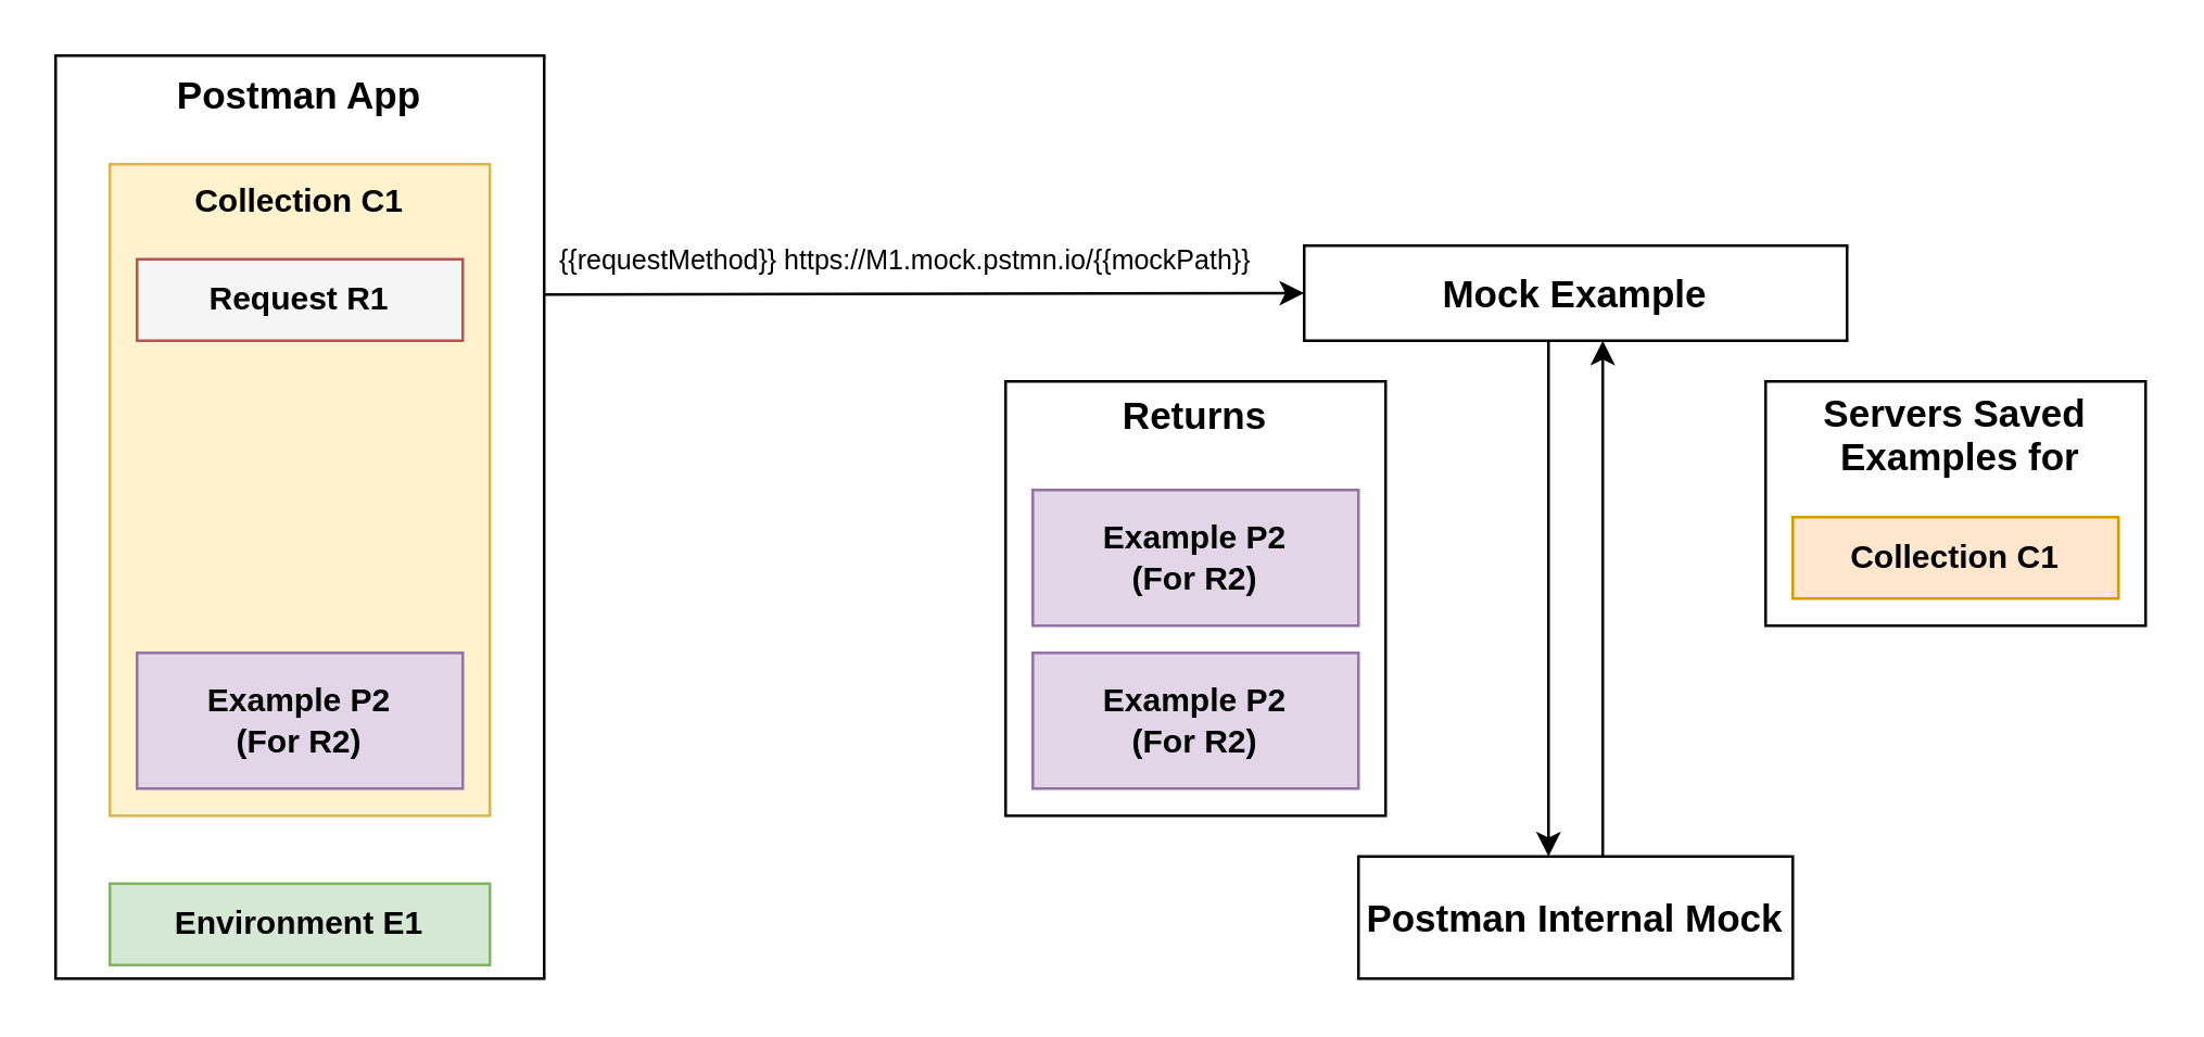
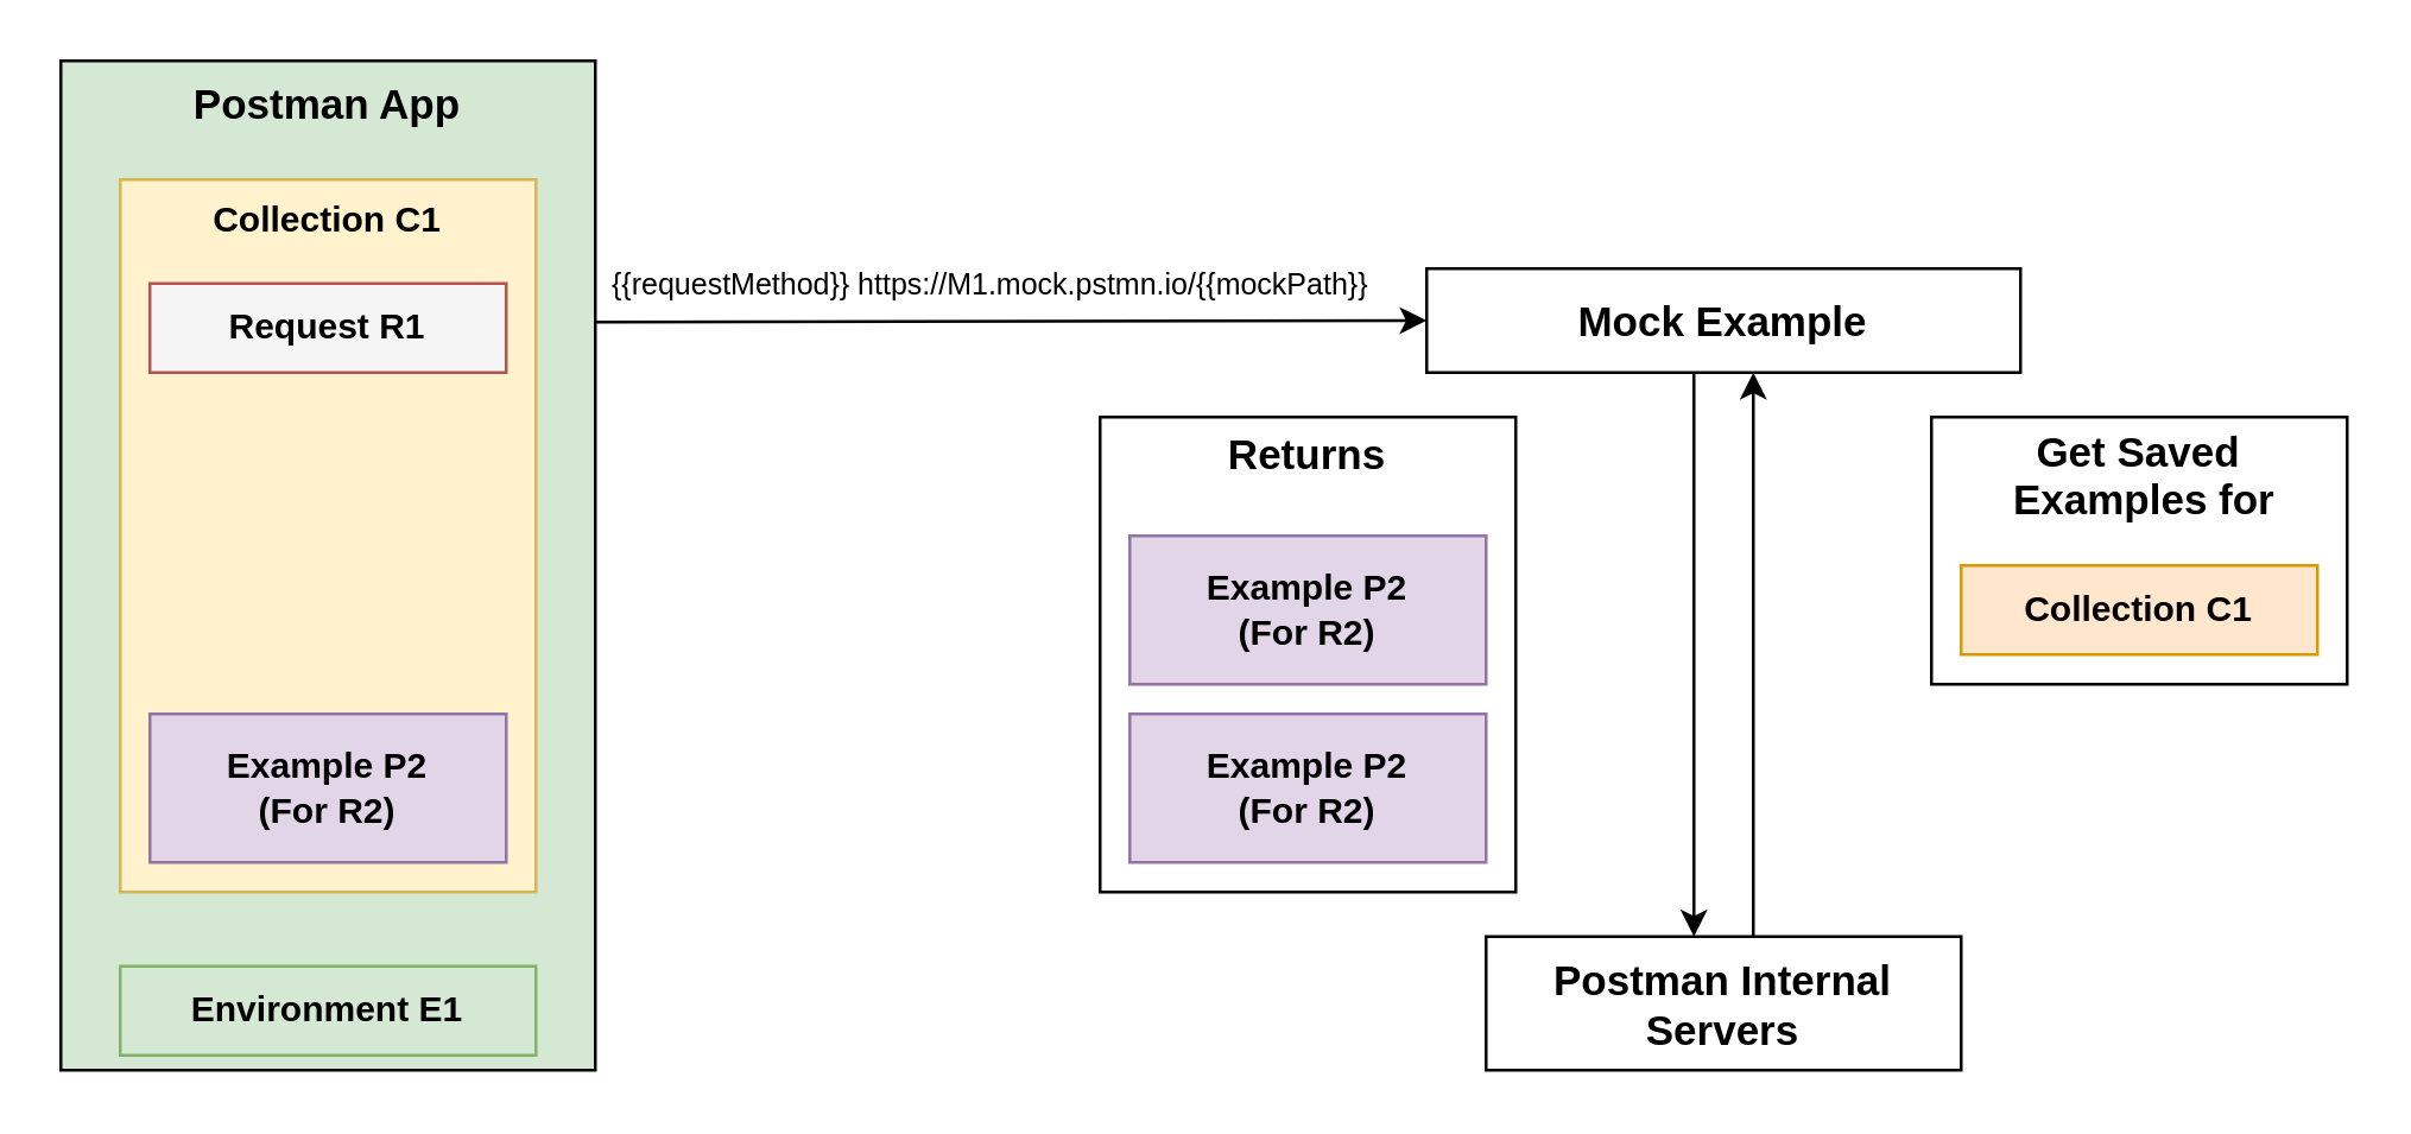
  <mxCell id="0" />
  <mxCell id="1" parent="0" />
  <mxCell id="2" style="edgeStyle=none;curved=1;rounded=0;orthogonalLoop=1;jettySize=auto;html=1;entryX=0;entryY=0.5;entryDx=0;entryDy=0;endArrow=classic;startSize=14;endSize=6;sourcePerimeterSpacing=8;targetPerimeterSpacing=8;endFill=1;" parent="1" target="8" edge="1"><mxGeometry relative="1" as="geometry"><mxPoint x="200" y="108" as="sourcePoint" /></mxGeometry></mxCell>
- <mxCell id="3" value="&lt;b&gt;&lt;font style=&quot;font-size: 14px&quot;&gt;Postman App&lt;/font&gt;&lt;/b&gt;" style="rounded=0;whiteSpace=wrap;html=1;verticalAlign=top;" parent="1" vertex="1"><mxGeometry x="20" y="20" width="180" height="340" as="geometry" /></mxCell>
+ <mxCell id="3" value="&lt;b&gt;&lt;font style=&quot;font-size: 14px&quot;&gt;Postman App&lt;/font&gt;&lt;/b&gt;" style="rounded=0;whiteSpace=wrap;html=1;verticalAlign=top;fillColor=#d5e8d4;" parent="1" vertex="1"><mxGeometry x="20" y="20" width="180" height="340" as="geometry" /></mxCell>
  <mxCell id="4" value="&lt;b&gt;Environment E1&lt;/b&gt;" style="rounded=0;whiteSpace=wrap;html=1;verticalAlign=middle;labelBackgroundColor=none;fillColor=#d5e8d4;strokeColor=#82b366;glass=0;" parent="1" vertex="1"><mxGeometry x="40" y="325" width="140" height="30" as="geometry" /></mxCell>
  <mxCell id="5" value="&lt;b&gt;Collection C1&lt;/b&gt;" style="rounded=0;whiteSpace=wrap;html=1;verticalAlign=top;fillColor=#fff2cc;strokeColor=#d6b656;" parent="1" vertex="1"><mxGeometry x="40" y="60" width="140" height="240" as="geometry" /></mxCell>
  <mxCell id="6" value="&lt;b&gt;Request R1&lt;/b&gt;" style="rounded=0;whiteSpace=wrap;html=1;verticalAlign=middle;fillColor=#f5f5f5;strokeColor=#b85450;" parent="1" vertex="1"><mxGeometry x="50" y="95" width="120" height="30" as="geometry" /></mxCell>
  <mxCell id="7" value="&lt;b&gt;Example P2&lt;br&gt;(For R2)&lt;/b&gt;" style="rounded=0;whiteSpace=wrap;html=1;verticalAlign=middle;fillColor=#e1d5e7;strokeColor=#9673a6;" parent="1" vertex="1"><mxGeometry x="50" y="240" width="120" height="50" as="geometry" /></mxCell>
  <mxCell id="8" value="&lt;font style=&quot;font-size: 14px&quot;&gt;&lt;b&gt;Mock Example&lt;/b&gt;&lt;/font&gt;" style="rounded=0;whiteSpace=wrap;html=1;glass=0;labelBackgroundColor=none;gradientColor=none;verticalAlign=middle;align=center;" parent="1" vertex="1"><mxGeometry x="480" y="90" width="200" height="35" as="geometry" /></mxCell>
- <mxCell id="9" value="&lt;b&gt;&lt;font style=&quot;font-size: 14px&quot;&gt;Postman Internal Mock&lt;/font&gt;&lt;/b&gt;" style="rounded=0;whiteSpace=wrap;html=1;hachureGap=4;pointerEvents=0;" parent="1" vertex="1"><mxGeometry x="500" y="315" width="160" height="45" as="geometry" /></mxCell>
+ <mxCell id="9" value="&lt;b&gt;&lt;font style=&quot;font-size: 14px&quot;&gt;Postman Internal Servers&lt;/font&gt;&lt;/b&gt;" style="rounded=0;whiteSpace=wrap;html=1;hachureGap=4;pointerEvents=0;" parent="1" vertex="1"><mxGeometry x="500" y="315" width="160" height="45" as="geometry" /></mxCell>
  <mxCell id="10" style="edgeStyle=orthogonalEdgeStyle;rounded=0;orthogonalLoop=1;jettySize=auto;html=1;exitX=0.5;exitY=1;exitDx=0;exitDy=0;entryX=0.5;entryY=0;entryDx=0;entryDy=0;startArrow=classic;startFill=1;endArrow=none;endFill=0;" parent="1" edge="1"><mxGeometry relative="1" as="geometry"><mxPoint x="590" y="125" as="sourcePoint" /><mxPoint x="590" y="315" as="targetPoint" /></mxGeometry></mxCell>
  <mxCell id="11" style="edgeStyle=orthogonalEdgeStyle;rounded=0;orthogonalLoop=1;jettySize=auto;html=1;exitX=0.5;exitY=1;exitDx=0;exitDy=0;entryX=0.5;entryY=0;entryDx=0;entryDy=0;endArrow=classic;endFill=1;" parent="1" edge="1"><mxGeometry relative="1" as="geometry"><mxPoint x="570" y="125" as="sourcePoint" /><mxPoint x="570" y="315" as="targetPoint" /></mxGeometry></mxCell>
  <mxCell id="12" value="" style="group" parent="1" vertex="1" connectable="0"><mxGeometry x="370" y="140" width="140" height="160" as="geometry" /></mxCell>
  <mxCell id="13" value="&lt;font style=&quot;font-size: 14px&quot;&gt;&lt;b&gt;Returns&lt;br&gt;&lt;br&gt;&lt;br&gt;&lt;br&gt;&lt;br&gt;&lt;br&gt;&lt;br&gt;&lt;br&gt;&lt;br&gt;&lt;/b&gt;&lt;/font&gt;" style="rounded=0;whiteSpace=wrap;html=1;hachureGap=4;pointerEvents=0;" parent="12" vertex="1"><mxGeometry width="140" height="160" as="geometry" /></mxCell>
  <mxCell id="14" value="&lt;b&gt;Example P2&lt;br&gt;(For R2)&lt;/b&gt;" style="rounded=0;whiteSpace=wrap;html=1;verticalAlign=middle;fillColor=#e1d5e7;strokeColor=#9673a6;" parent="12" vertex="1"><mxGeometry x="10" y="40" width="120" height="50" as="geometry" /></mxCell>
  <mxCell id="15" value="&lt;b&gt;Example P2&lt;br&gt;(For R2)&lt;/b&gt;" style="rounded=0;whiteSpace=wrap;html=1;verticalAlign=middle;fillColor=#e1d5e7;strokeColor=#9673a6;" parent="12" vertex="1"><mxGeometry x="10" y="100" width="120" height="50" as="geometry" /></mxCell>
  <mxCell id="16" value="" style="group" parent="1" vertex="1" connectable="0"><mxGeometry x="650" y="140" width="140" height="90" as="geometry" /></mxCell>
- <mxCell id="17" value="&lt;font style=&quot;font-size: 14px&quot;&gt;&lt;b&gt;Servers Saved&lt;br&gt;&amp;nbsp;Examples for&lt;br&gt;&lt;br&gt;&lt;br&gt;&lt;br&gt;&lt;/b&gt;&lt;/font&gt;" style="rounded=0;whiteSpace=wrap;html=1;hachureGap=4;pointerEvents=0;" parent="16" vertex="1"><mxGeometry width="140" height="90" as="geometry" /></mxCell>
+ <mxCell id="17" value="&lt;font style=&quot;font-size: 14px&quot;&gt;&lt;b&gt;Get Saved&lt;br&gt;&amp;nbsp;Examples for&lt;br&gt;&lt;br&gt;&lt;br&gt;&lt;br&gt;&lt;/b&gt;&lt;/font&gt;" style="rounded=0;whiteSpace=wrap;html=1;hachureGap=4;pointerEvents=0;" parent="16" vertex="1"><mxGeometry width="140" height="90" as="geometry" /></mxCell>
  <mxCell id="18" value="&lt;b&gt;Collection C1&lt;/b&gt;" style="rounded=0;whiteSpace=wrap;html=1;verticalAlign=middle;fillColor=#ffe6cc;strokeColor=#d79b00;" parent="16" vertex="1"><mxGeometry x="10" y="50" width="120" height="30" as="geometry" /></mxCell>
  <mxCell id="19" value="{{requestMethod}} https://M1.mock.pstmn.io/{{mockPath}}" style="text;strokeColor=none;fillColor=none;align=left;verticalAlign=middle;spacingLeft=4;spacingRight=4;overflow=hidden;points=[[0,0.5],[1,0.5]];portConstraint=eastwest;rotatable=0;hachureGap=4;pointerEvents=0;fontSize=10;labelBorderColor=none;" parent="1" vertex="1"><mxGeometry x="200" y="80" width="320" height="30" as="geometry" /></mxCell>
